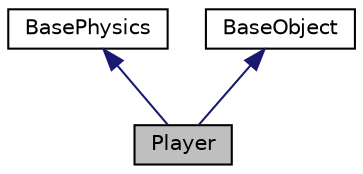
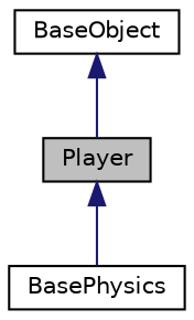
  digraph {
    node [color=black fillcolor=white fontname=Helvetica fontsize=10 shape=record style=filled]
    edge [color=midnightblue dir=back fontname=Helvetica fontsize=10 labelfontname=Helvetica labelfontsize=10 style=solid]
    n1 [fillcolor=grey75 fontcolor=black height=0.2 label=Player width=0.4]
    n2 [height=0.2 label=BasePhysics width=0.4]
    n3 [height=0.2 label=BaseObject width=0.4]
-   n2 -> n1
+   n1 -> n2
    n3 -> n1
  }
